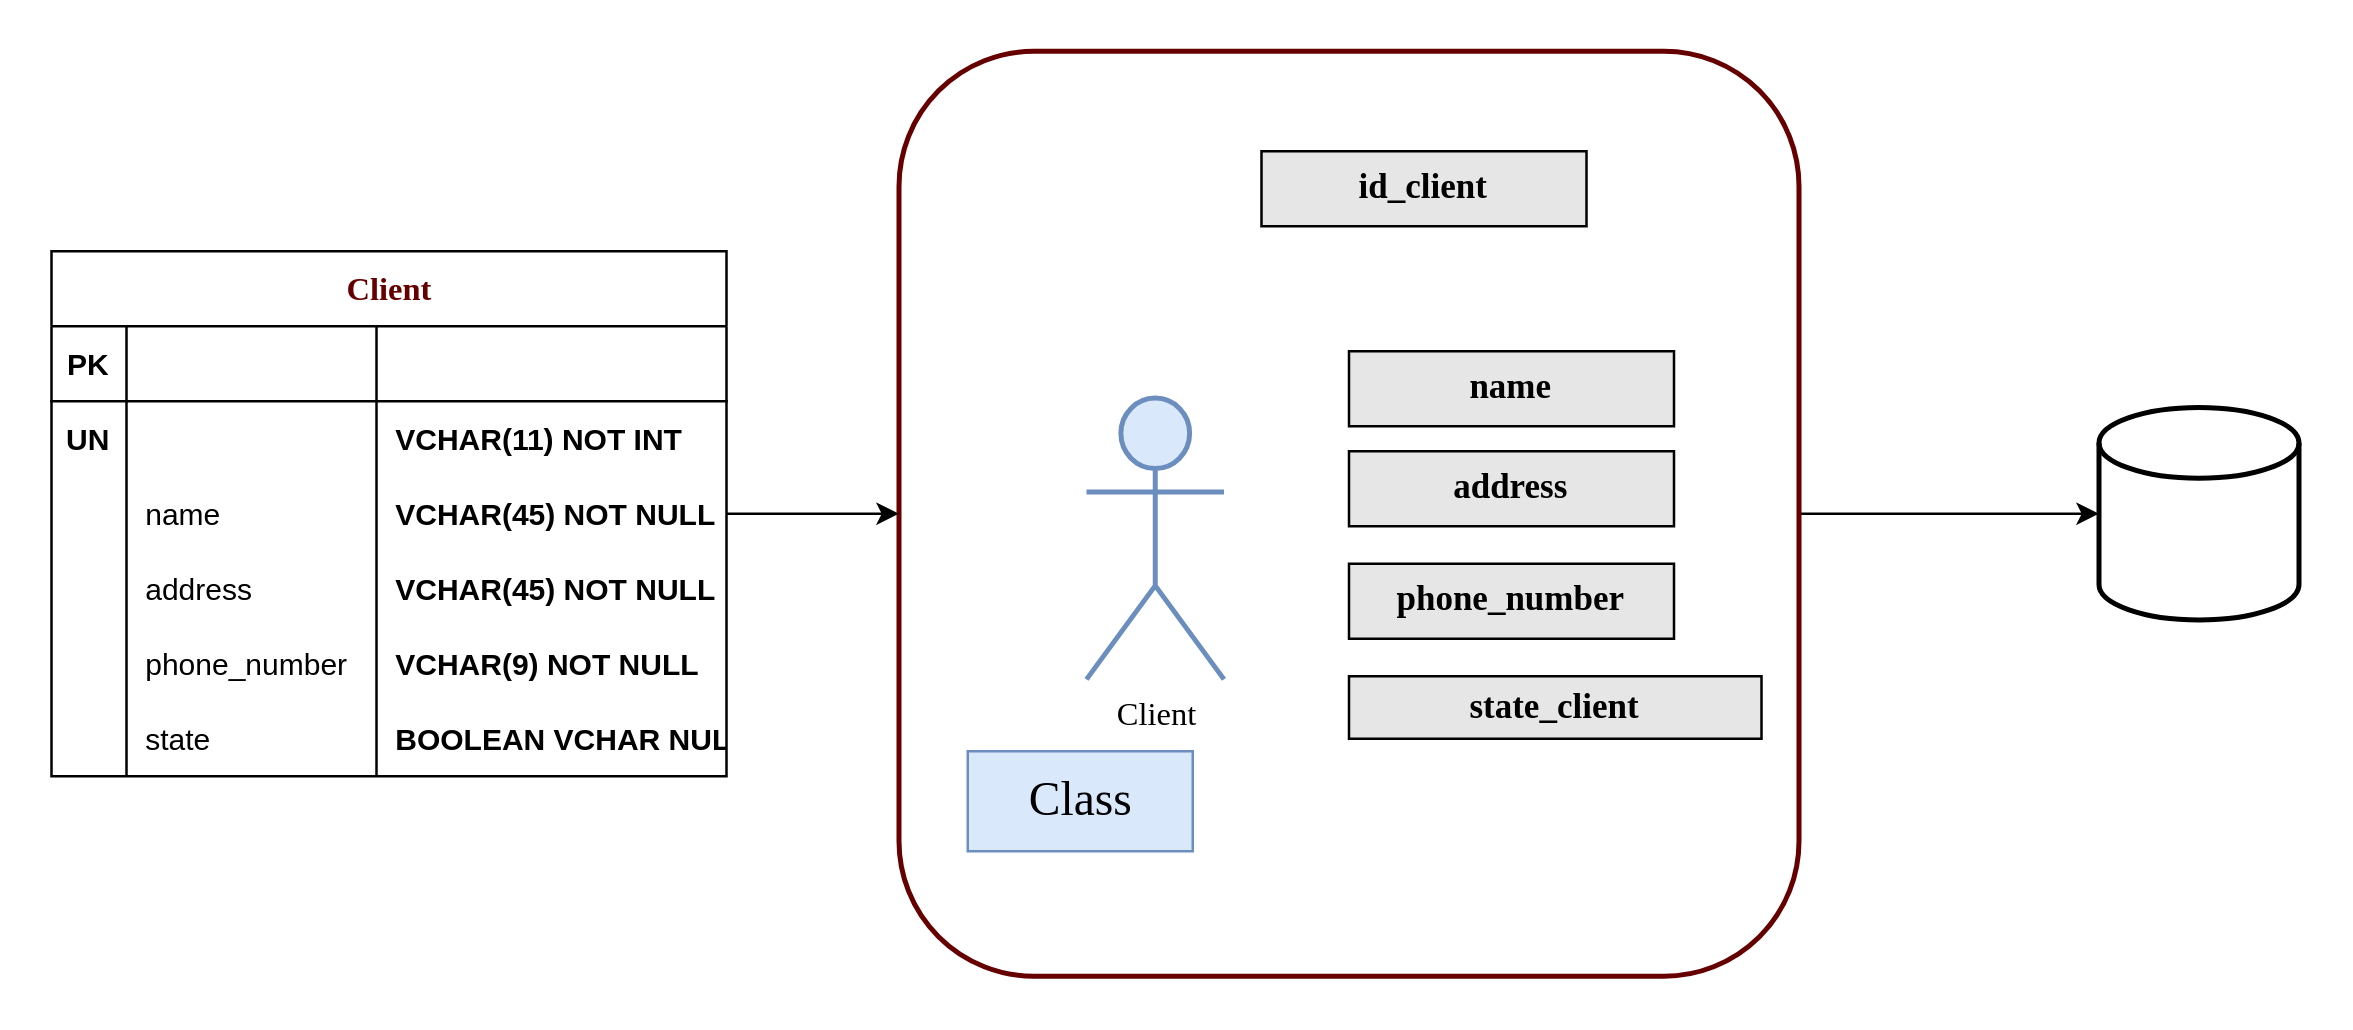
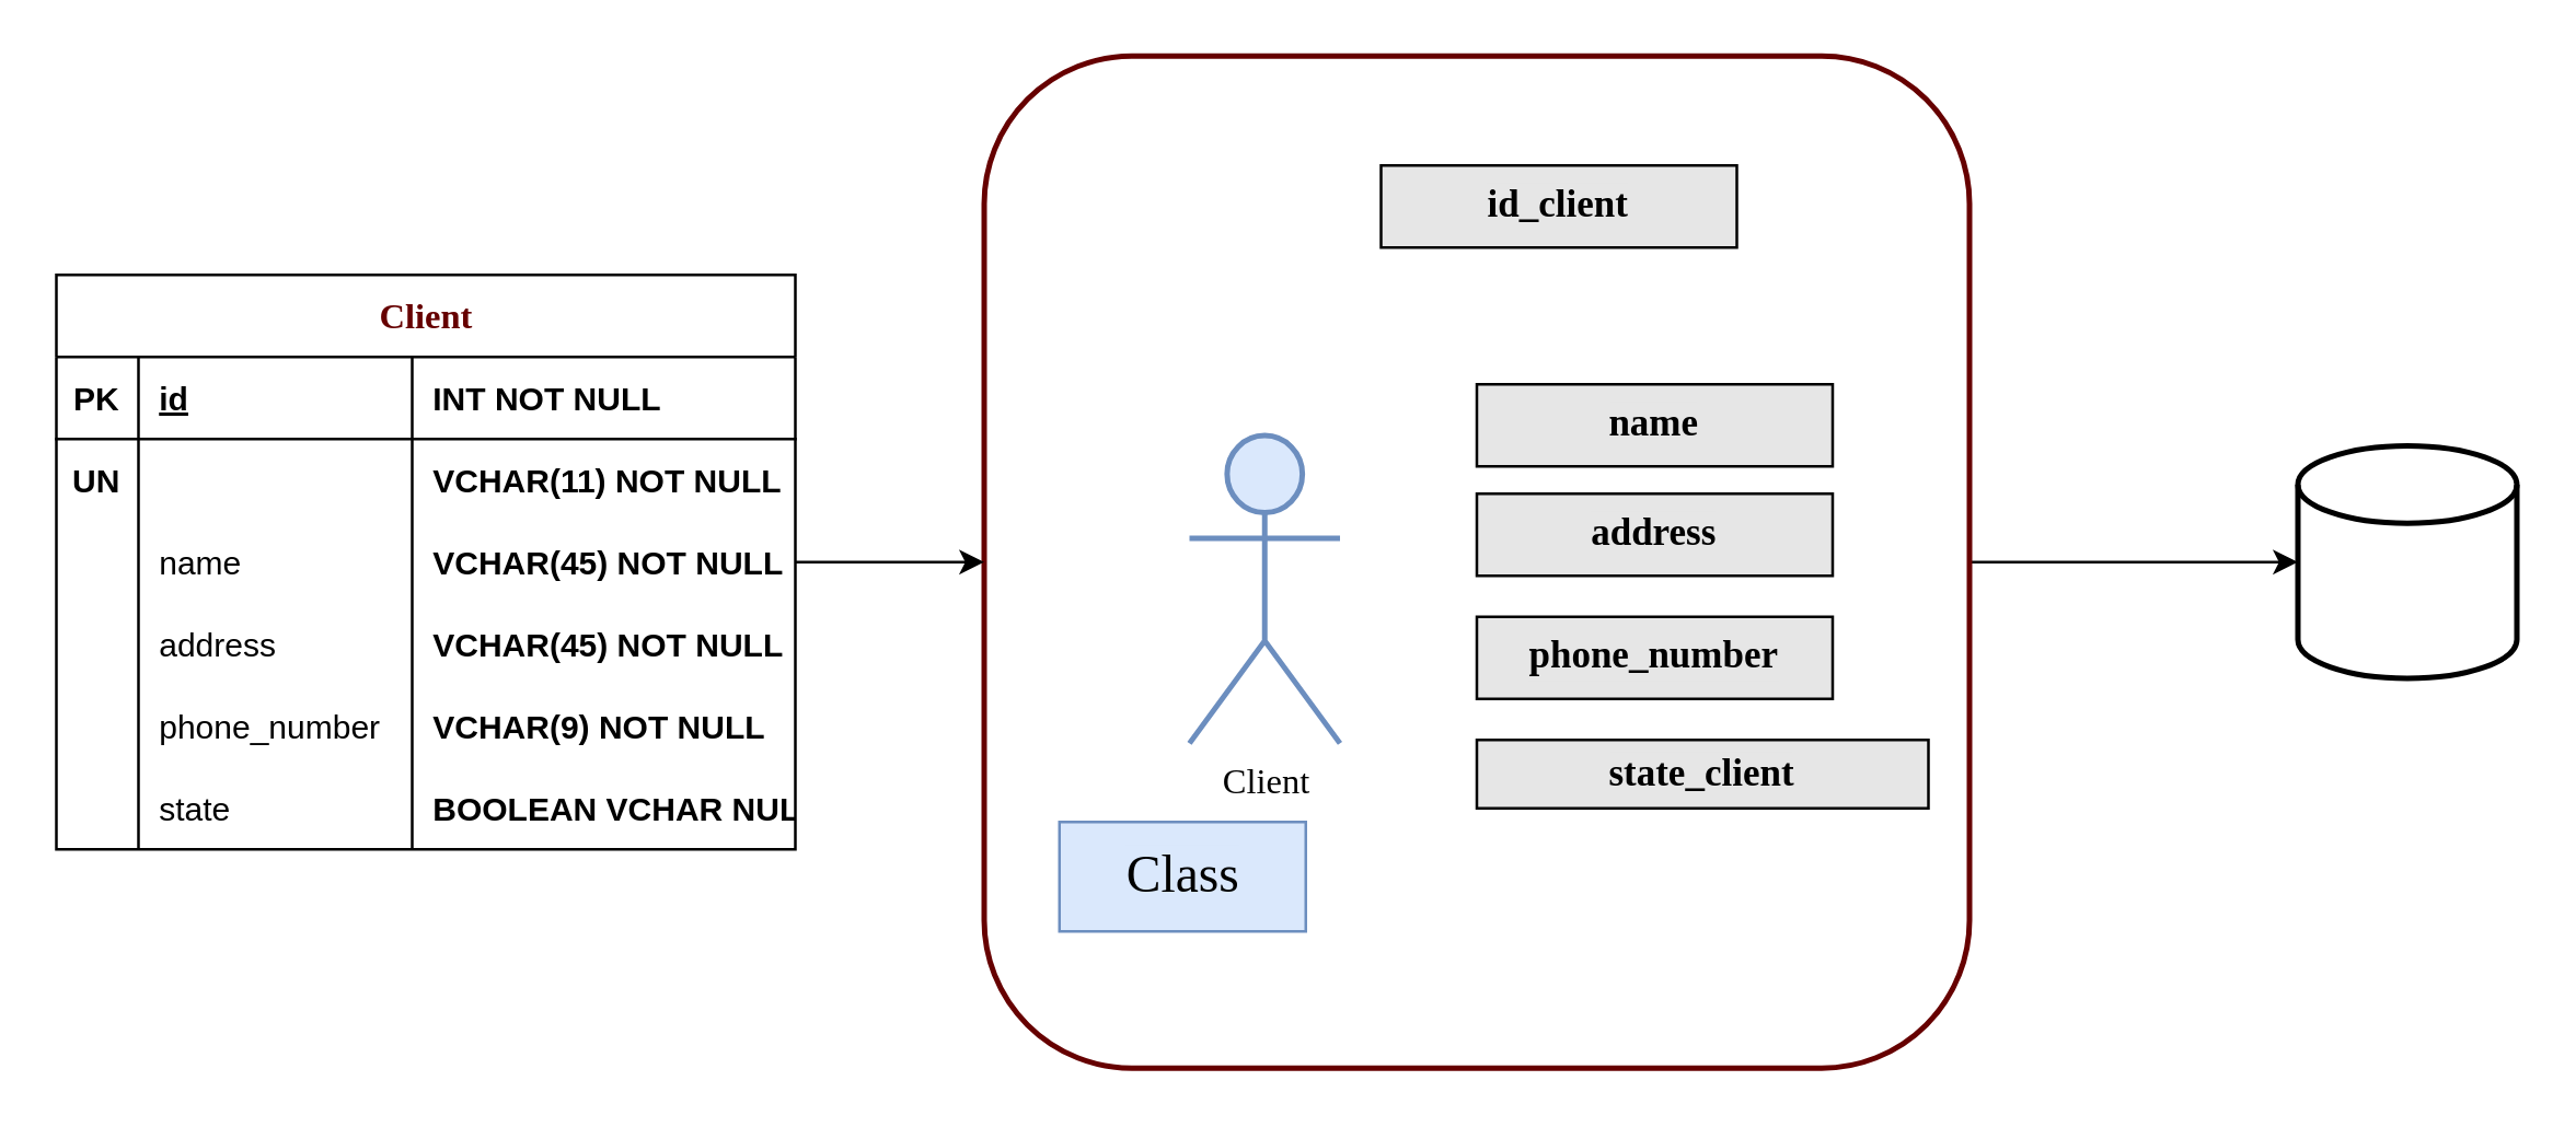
  <mxCell id="0" />
  <mxCell id="1" parent="0" />
  <mxCell id="2" style="edgeStyle=orthogonalEdgeStyle;rounded=0;orthogonalLoop=1;jettySize=auto;html=1;fontFamily=JetBrains Mono;fontSource=https%3A%2F%2Ffonts.googleapis.com%2Fcss%3Ffamily%3DJetBrains%2BMono;fontSize=14;fontColor=#000000;" edge="1" parent="1" source="3" target="37"><mxGeometry relative="1" as="geometry" /></mxCell>
  <mxCell id="3" value="" style="rounded=1;whiteSpace=wrap;html=1;shadow=0;labelBackgroundColor=#E6E6E6;sketch=0;strokeWidth=2;gradientColor=none;fontFamily=JetBrains Mono;fontSource=https%3A%2F%2Ffonts.googleapis.com%2Fcss%3Ffamily%3DJetBrains%2BMono;fontSize=14;fontColor=#000000;align=center;fillColor=#FFFFFF;strokeColor=#660000;" vertex="1" parent="1"><mxGeometry x="359" width="360" height="370" as="geometry" y="20" /></mxCell>
  <mxCell id="4" value="" style="edgeStyle=orthogonalEdgeStyle;rounded=0;orthogonalLoop=1;jettySize=auto;html=1;fontFamily=JetBrains Mono;fontSource=https%3A%2F%2Ffonts.googleapis.com%2Fcss%3Ffamily%3DJetBrains%2BMono;fontSize=13;fontColor=#3399FF;" edge="1" parent="1"><mxGeometry relative="1" as="geometry"><mxPoint x="329" y="205" as="targetPoint" /></mxGeometry></mxCell>
  <mxCell id="5" value="&lt;font style=&quot;font-size: 13px&quot;&gt;Client&lt;/font&gt;" style="shape=umlActor;verticalLabelPosition=bottom;verticalAlign=top;html=1;outlineConnect=0;fontFamily=JetBrains Mono;fontSource=https%3A%2F%2Ffonts.googleapis.com%2Fcss%3Ffamily%3DJetBrains%2BMono;fontSize=14;fontStyle=0;fillColor=#dae8fc;strokeColor=#6c8ebf;strokeWidth=2;shadow=0;sketch=0;align=center;" vertex="1" parent="1"><mxGeometry x="434" y="158.75" width="55" height="112.5" as="geometry" /></mxCell>
  <mxCell id="6" value="&lt;font color=&quot;#660000&quot;&gt;Client&lt;/font&gt;" style="shape=table;startSize=30;container=1;collapsible=1;childLayout=tableLayout;fixedRows=1;rowLines=0;fontStyle=1;align=center;resizeLast=1;shadow=0;labelBackgroundColor=#ffffff;sketch=0;strokeWidth=1;fontFamily=JetBrains Mono;fontSource=https%3A%2F%2Ffonts.googleapis.com%2Fcss%3Ffamily%3DJetBrains%2BMono;fontSize=13;fontColor=#3399FF;html=1;swimlaneFillColor=none;resizeLastRow=0;columnLines=1;horizontal=1;" vertex="1" parent="1"><mxGeometry x="20" y="100" width="270" height="210" as="geometry"><mxRectangle x="40" y="90" width="150" height="30" as="alternateBounds" /></mxGeometry></mxCell>
  <mxCell id="7" value="" style="shape=partialRectangle;collapsible=0;dropTarget=0;pointerEvents=0;fillColor=none;top=0;left=0;bottom=1;right=0;points=[[0,0.5],[1,0.5]];portConstraint=eastwest;" vertex="1" parent="6"><mxGeometry y="30" width="270" height="30" as="geometry" /></mxCell>
  <mxCell id="8" value="PK" style="shape=partialRectangle;connectable=0;fillColor=none;top=0;left=0;bottom=0;right=0;fontStyle=1;overflow=hidden;" vertex="1" parent="7"><mxGeometry width="30" height="30" as="geometry" /></mxCell>
+ <mxCell id="9" value="id" style="shape=partialRectangle;connectable=0;fillColor=none;top=0;left=0;bottom=0;right=0;align=left;spacingLeft=6;fontStyle=5;overflow=hidden;" vertex="1" parent="7"><mxGeometry x="30" width="100" height="30" as="geometry" /></mxCell>
+ <mxCell id="10" value="INT NOT NULL" style="shape=partialRectangle;connectable=0;fillColor=none;top=0;left=0;bottom=0;right=0;align=left;spacingLeft=6;fontStyle=1;overflow=hidden;" vertex="1" parent="7"><mxGeometry x="130" width="140" height="30" as="geometry" /></mxCell>
  <mxCell id="11" value="" style="shape=partialRectangle;collapsible=0;dropTarget=0;pointerEvents=0;fillColor=none;top=0;left=0;bottom=0;right=0;points=[[0,0.5],[1,0.5]];portConstraint=eastwest;" vertex="1" parent="6"><mxGeometry y="60" width="270" height="30" as="geometry" /></mxCell>
  <mxCell id="12" value="UN" style="shape=partialRectangle;connectable=0;fillColor=none;top=0;left=0;bottom=0;right=0;editable=1;overflow=hidden;fontStyle=1" vertex="1" parent="11"><mxGeometry width="30" height="30" as="geometry" /></mxCell>
- <mxCell id="13" value="VCHAR(11) NOT INT" style="shape=partialRectangle;connectable=0;fillColor=none;top=0;left=0;bottom=0;right=0;align=left;spacingLeft=6;overflow=hidden;fontStyle=1" vertex="1" parent="11"><mxGeometry x="130" width="140" height="30" as="geometry" /></mxCell>
+ <mxCell id="13" value="VCHAR(11) NOT NULL" style="shape=partialRectangle;connectable=0;fillColor=none;top=0;left=0;bottom=0;right=0;align=left;spacingLeft=6;overflow=hidden;fontStyle=1" vertex="1" parent="11"><mxGeometry x="130" width="140" height="30" as="geometry" /></mxCell>
  <mxCell id="14" value="" style="shape=partialRectangle;collapsible=0;dropTarget=0;pointerEvents=0;fillColor=none;top=0;left=0;bottom=0;right=0;points=[[0,0.5],[1,0.5]];portConstraint=eastwest;" vertex="1" parent="6"><mxGeometry y="90" width="270" height="30" as="geometry" /></mxCell>
  <mxCell id="15" value="" style="shape=partialRectangle;connectable=0;fillColor=none;top=0;left=0;bottom=0;right=0;editable=1;overflow=hidden;" vertex="1" parent="14"><mxGeometry width="30" height="30" as="geometry" /></mxCell>
  <mxCell id="16" value="name" style="shape=partialRectangle;connectable=0;fillColor=none;top=0;left=0;bottom=0;right=0;align=left;spacingLeft=6;overflow=hidden;" vertex="1" parent="14"><mxGeometry x="30" width="100" height="30" as="geometry" /></mxCell>
  <mxCell id="17" value="VCHAR(45) NOT NULL" style="shape=partialRectangle;connectable=0;fillColor=none;top=0;left=0;bottom=0;right=0;align=left;spacingLeft=6;overflow=hidden;fontStyle=1" vertex="1" parent="14"><mxGeometry x="130" width="140" height="30" as="geometry" /></mxCell>
  <mxCell id="18" value="" style="shape=partialRectangle;collapsible=0;dropTarget=0;pointerEvents=0;fillColor=none;top=0;left=0;bottom=0;right=0;points=[[0,0.5],[1,0.5]];portConstraint=eastwest;" vertex="1" parent="6"><mxGeometry y="120" width="270" height="30" as="geometry" /></mxCell>
  <mxCell id="19" value="" style="shape=partialRectangle;connectable=0;fillColor=none;top=0;left=0;bottom=0;right=0;editable=1;overflow=hidden;" vertex="1" parent="18"><mxGeometry width="30" height="30" as="geometry" /></mxCell>
  <mxCell id="20" value="address" style="shape=partialRectangle;connectable=0;fillColor=none;top=0;left=0;bottom=0;right=0;align=left;spacingLeft=6;overflow=hidden;" vertex="1" parent="18"><mxGeometry x="30" width="100" height="30" as="geometry" /></mxCell>
  <mxCell id="21" value="VCHAR(45) NOT NULL" style="shape=partialRectangle;connectable=0;fillColor=none;top=0;left=0;bottom=0;right=0;align=left;spacingLeft=6;overflow=hidden;fontStyle=1" vertex="1" parent="18"><mxGeometry x="130" width="140" height="30" as="geometry" /></mxCell>
  <mxCell id="22" value="" style="shape=partialRectangle;collapsible=0;dropTarget=0;pointerEvents=0;fillColor=none;top=0;left=0;bottom=0;right=0;points=[[0,0.5],[1,0.5]];portConstraint=eastwest;" vertex="1" parent="6"><mxGeometry y="150" width="270" height="30" as="geometry" /></mxCell>
  <mxCell id="23" value="" style="shape=partialRectangle;connectable=0;fillColor=none;top=0;left=0;bottom=0;right=0;editable=1;overflow=hidden;" vertex="1" parent="22"><mxGeometry width="30" height="30" as="geometry" /></mxCell>
  <mxCell id="24" value="phone_number" style="shape=partialRectangle;connectable=0;fillColor=none;top=0;left=0;bottom=0;right=0;align=left;spacingLeft=6;overflow=hidden;" vertex="1" parent="22"><mxGeometry x="30" width="100" height="30" as="geometry" /></mxCell>
  <mxCell id="25" value="VCHAR(9) NOT NULL" style="shape=partialRectangle;connectable=0;fillColor=none;top=0;left=0;bottom=0;right=0;align=left;spacingLeft=6;overflow=hidden;fontStyle=1" vertex="1" parent="22"><mxGeometry x="130" width="140" height="30" as="geometry" /></mxCell>
  <mxCell id="26" value="" style="shape=partialRectangle;collapsible=0;dropTarget=0;pointerEvents=0;fillColor=none;top=0;left=0;bottom=0;right=0;points=[[0,0.5],[1,0.5]];portConstraint=eastwest;" vertex="1" parent="6"><mxGeometry y="180" width="270" height="30" as="geometry" /></mxCell>
  <mxCell id="27" value="" style="shape=partialRectangle;connectable=0;fillColor=none;top=0;left=0;bottom=0;right=0;editable=1;overflow=hidden;" vertex="1" parent="26"><mxGeometry width="30" height="30" as="geometry" /></mxCell>
  <mxCell id="28" value="state" style="shape=partialRectangle;connectable=0;fillColor=none;top=0;left=0;bottom=0;right=0;align=left;spacingLeft=6;overflow=hidden;" vertex="1" parent="26"><mxGeometry x="30" width="100" height="30" as="geometry" /></mxCell>
  <mxCell id="29" value="BOOLEAN VCHAR NULL" style="shape=partialRectangle;connectable=0;fillColor=none;top=0;left=0;bottom=0;right=0;align=left;spacingLeft=6;overflow=hidden;fontStyle=1" vertex="1" parent="26"><mxGeometry x="130" width="140" height="30" as="geometry" /></mxCell>
  <mxCell id="30" value="" style="edgeStyle=orthogonalEdgeStyle;rounded=0;orthogonalLoop=1;jettySize=auto;html=1;fontFamily=JetBrains Mono;fontSource=https%3A%2F%2Ffonts.googleapis.com%2Fcss%3Ffamily%3DJetBrains%2BMono;fontSize=13;fontColor=#3399FF;entryX=0;entryY=0.5;entryDx=0;entryDy=0;" edge="1" parent="1" source="14" target="3"><mxGeometry relative="1" as="geometry" /></mxCell>
  <mxCell id="31" value="Class" style="rounded=0;whiteSpace=wrap;html=1;shadow=0;labelBackgroundColor=#DAE8FC;sketch=0;strokeWidth=1;fontFamily=JetBrains Mono;fontSource=https%3A%2F%2Ffonts.googleapis.com%2Fcss%3Ffamily%3DJetBrains%2BMono;fontSize=19;fontStyle=0;strokeColor=#6c8ebf;fillColor=#DAE8FC;" vertex="1" parent="1"><mxGeometry x="386.5" y="300" width="90" height="40" as="geometry" /></mxCell>
  <mxCell id="32" value="id_client" style="rounded=0;whiteSpace=wrap;html=1;shadow=0;labelBackgroundColor=#E6E6E6;sketch=0;strokeWidth=1;gradientColor=none;fontFamily=JetBrains Mono;fontSource=https%3A%2F%2Ffonts.googleapis.com%2Fcss%3Ffamily%3DJetBrains%2BMono;fontSize=14;fontColor=#000000;align=center;fontStyle=1;fillColor=#E6E6E6;" vertex="1" parent="1"><mxGeometry x="504" y="60" width="130" height="30" as="geometry" /></mxCell>
  <mxCell id="33" value="name" style="rounded=0;whiteSpace=wrap;html=1;shadow=0;labelBackgroundColor=#E6E6E6;sketch=0;strokeWidth=1;gradientColor=none;fontFamily=JetBrains Mono;fontSource=https%3A%2F%2Ffonts.googleapis.com%2Fcss%3Ffamily%3DJetBrains%2BMono;fontSize=14;fontColor=#000000;align=center;fontStyle=1;fillColor=#E6E6E6;" vertex="1" parent="1"><mxGeometry x="539" y="140" width="130" height="30" as="geometry" /></mxCell>
  <mxCell id="34" value="address" style="rounded=0;whiteSpace=wrap;html=1;shadow=0;labelBackgroundColor=#E6E6E6;sketch=0;strokeWidth=1;gradientColor=none;fontFamily=JetBrains Mono;fontSource=https%3A%2F%2Ffonts.googleapis.com%2Fcss%3Ffamily%3DJetBrains%2BMono;fontSize=14;fontColor=#000000;align=center;fontStyle=1;fillColor=#E6E6E6;" vertex="1" parent="1"><mxGeometry x="539" y="180" width="130" height="30" as="geometry" /></mxCell>
  <mxCell id="35" value="phone_number" style="rounded=0;whiteSpace=wrap;html=1;shadow=0;labelBackgroundColor=#E6E6E6;sketch=0;strokeWidth=1;gradientColor=none;fontFamily=JetBrains Mono;fontSource=https%3A%2F%2Ffonts.googleapis.com%2Fcss%3Ffamily%3DJetBrains%2BMono;fontSize=14;fontColor=#000000;align=center;fontStyle=1;fillColor=#E6E6E6;" vertex="1" parent="1"><mxGeometry x="539" y="225" width="130" height="30" as="geometry" /></mxCell>
  <mxCell id="36" value="state_client" style="rounded=0;whiteSpace=wrap;html=1;shadow=0;labelBackgroundColor=#E6E6E6;sketch=0;strokeWidth=1;gradientColor=none;fontFamily=JetBrains Mono;fontSource=https%3A%2F%2Ffonts.googleapis.com%2Fcss%3Ffamily%3DJetBrains%2BMono;fontSize=14;fontColor=#000000;align=center;fontStyle=1;fillColor=#E6E6E6;" vertex="1" parent="1"><mxGeometry x="539" y="270" width="165" height="25" as="geometry" /></mxCell>
  <mxCell id="37" value="" style="strokeWidth=2;html=1;shape=mxgraph.flowchart.database;whiteSpace=wrap;shadow=0;labelBackgroundColor=#E6E6E6;sketch=0;fillColor=#FFFFFF;gradientColor=none;fontFamily=JetBrains Mono;fontSource=https%3A%2F%2Ffonts.googleapis.com%2Fcss%3Ffamily%3DJetBrains%2BMono;fontSize=14;fontColor=#000000;align=center;" vertex="1" parent="1"><mxGeometry x="839" y="162.5" width="80" height="85" as="geometry" /></mxCell>
